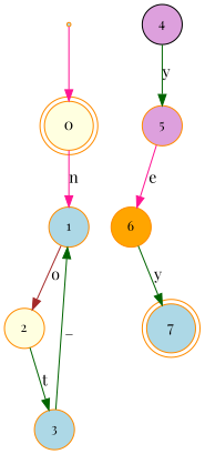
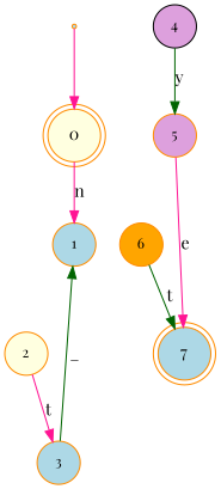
  digraph {
    fontname="Playfair Display"
    rankdir=TB
    node [color=darkorange fillcolor=lightblue fontname="Playfair Display" fontsize=12 shape=circle style=filled]
    edge [color=darkgreen fontname="Playfair Display"]
    n1 [fillcolor=lightyellow fontsize=14 label=0 shape=doublecircle]
    n2 [label=1]
    n3 [fillcolor=lightyellow label=2]
    n4 [label=3]
    n5 [color=black fillcolor=plum label=4]
    n6 [fillcolor=plum label=5]
    n7 [fillcolor=orange label=6]
    n8 [fontsize=14 label=7 shape=doublecircle]
    n9 [fontsize=14 label=7 shape=point]
    n1 -> n2 [color=deeppink label=n]
-   n2 -> n3 [color=brown label=o]
-   n3 -> n4 [label=t]
+   n3 -> n4 [color=deeppink label=t]
    n4 -> n2 [label=_]
    n5 -> n6 [label=y]
-   n6 -> n7 [color=deeppink label=e]
-   n7 -> n8 [label=y]
+   n6 -> n8 [color=deeppink label=e]
+   n7 -> n8 [label=t]
    n9 -> n1 [color=deeppink]
  }
